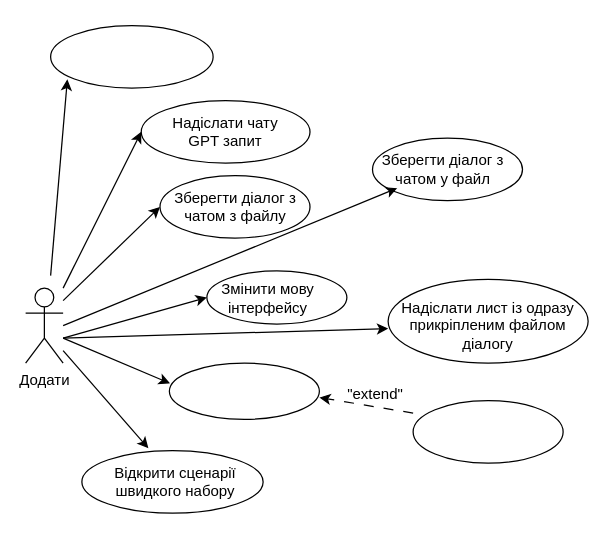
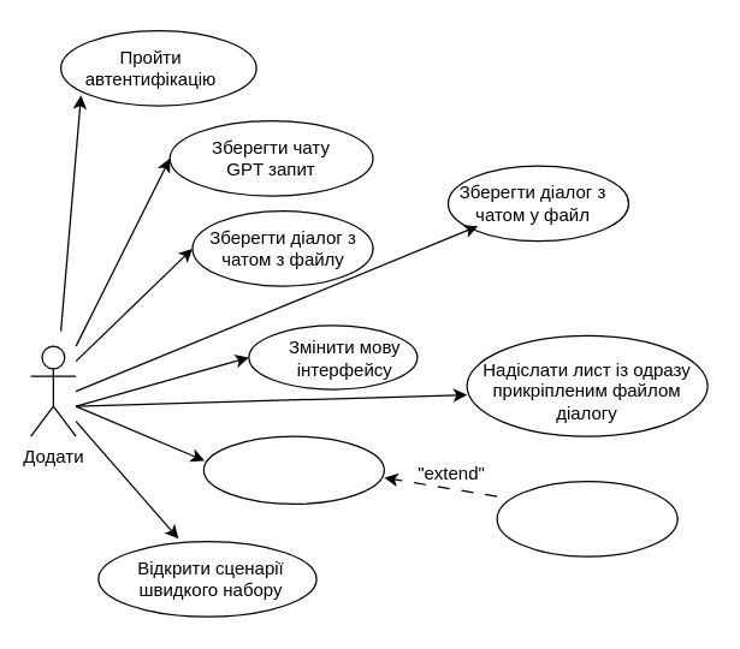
  <mxCell id="0" />
  <mxCell id="1" parent="0" />
  <mxCell id="2" value="" style="ellipse;whiteSpace=wrap;html=1;" vertex="1" parent="1"><mxGeometry x="310" y="223" width="160" height="67" as="geometry" /></mxCell>
  <mxCell id="3" value="" style="ellipse;whiteSpace=wrap;html=1;" vertex="1" parent="1"><mxGeometry x="165" y="216.25" width="112" height="42.5" as="geometry" /></mxCell>
  <mxCell id="4" value="" style="ellipse;whiteSpace=wrap;html=1;" parent="1" vertex="1"><mxGeometry x="65" y="360" width="145" height="50" as="geometry" /></mxCell>
  <mxCell id="5" value="" style="ellipse;whiteSpace=wrap;html=1;" parent="1" vertex="1"><mxGeometry x="330" y="320" width="120" height="50" as="geometry" /></mxCell>
  <mxCell id="6" value="" style="ellipse;whiteSpace=wrap;html=1;" parent="1" vertex="1"><mxGeometry x="135" y="290" width="120" height="45" as="geometry" /></mxCell>
  <mxCell id="7" value="" style="ellipse;whiteSpace=wrap;html=1;" parent="1" vertex="1"><mxGeometry x="297.5" y="110" width="120" height="50" as="geometry" /></mxCell>
  <mxCell id="8" value="" style="ellipse;whiteSpace=wrap;html=1;" parent="1" vertex="1"><mxGeometry x="127.5" y="140" width="120" height="50" as="geometry" /></mxCell>
  <mxCell id="9" value="" style="ellipse;whiteSpace=wrap;html=1;" parent="1" vertex="1"><mxGeometry x="112.5" y="80" width="135" height="50" as="geometry" /></mxCell>
  <mxCell id="10" value="" style="ellipse;whiteSpace=wrap;html=1;" parent="1" vertex="1"><mxGeometry x="40" y="20" width="130" height="50" as="geometry" /></mxCell>
  <mxCell id="11" value="Додати" style="shape=umlActor;verticalLabelPosition=bottom;verticalAlign=top;html=1;outlineConnect=0;" parent="1" vertex="1"><mxGeometry x="20" y="230" width="30" height="60" as="geometry" /></mxCell>
- <mxCell id="13" value="Надіслати чату GPT запит" style="text;html=1;strokeColor=none;fillColor=none;align=center;verticalAlign=middle;whiteSpace=wrap;rounded=0;" parent="1" vertex="1"><mxGeometry x="135" y="90" width="90" height="30" as="geometry" /></mxCell>
+ <mxCell id="12" value="Пройти автентифікацію" style="text;html=1;strokeColor=none;fillColor=none;align=center;verticalAlign=middle;whiteSpace=wrap;rounded=0;" parent="1" vertex="1"><mxGeometry x="50" y="30" width="100" height="30" as="geometry" /></mxCell>
+ <mxCell id="13" value="Зберегти чату GPT запит" style="text;html=1;strokeColor=none;fillColor=none;align=center;verticalAlign=middle;whiteSpace=wrap;rounded=0;" parent="1" vertex="1"><mxGeometry x="135" y="90" width="90" height="30" as="geometry" /></mxCell>
  <mxCell id="14" value="Зберегти діалог з чатом з файлу" style="text;html=1;strokeColor=none;fillColor=none;align=center;verticalAlign=middle;whiteSpace=wrap;rounded=0;" parent="1" vertex="1"><mxGeometry x="127.5" y="150" width="120" height="30" as="geometry" /></mxCell>
  <mxCell id="15" value="Зберегти діалог з чатом у файл" style="text;html=1;strokeColor=none;fillColor=none;align=center;verticalAlign=middle;whiteSpace=wrap;rounded=0;" parent="1" vertex="1"><mxGeometry x="290" y="120" width="127.5" height="30" as="geometry" /></mxCell>
  <mxCell id="16" value="Відкрити сценарії швидкого набору" style="text;html=1;strokeColor=none;fillColor=none;align=center;verticalAlign=middle;whiteSpace=wrap;rounded=0;" parent="1" vertex="1"><mxGeometry x="80" y="370" width="120" height="30" as="geometry" /></mxCell>
  <mxCell id="17" value="" style="endArrow=classic;html=1;rounded=0;entryX=0.103;entryY=0.86;entryDx=0;entryDy=0;entryPerimeter=0;" parent="1" target="10" edge="1"><mxGeometry width="50" height="50" relative="1" as="geometry"><mxPoint x="40" y="220" as="sourcePoint" /><mxPoint x="90" y="170" as="targetPoint" /></mxGeometry></mxCell>
  <mxCell id="18" value="" style="endArrow=classic;html=1;rounded=0;entryX=0;entryY=0.5;entryDx=0;entryDy=0;" parent="1" target="9" edge="1"><mxGeometry width="50" height="50" relative="1" as="geometry"><mxPoint x="50" y="230" as="sourcePoint" /><mxPoint x="100" y="180" as="targetPoint" /></mxGeometry></mxCell>
  <mxCell id="19" value="" style="endArrow=classic;html=1;rounded=0;entryX=0;entryY=0.5;entryDx=0;entryDy=0;" parent="1" target="14" edge="1"><mxGeometry width="50" height="50" relative="1" as="geometry"><mxPoint x="50" y="240" as="sourcePoint" /><mxPoint x="100" y="190" as="targetPoint" /></mxGeometry></mxCell>
  <mxCell id="20" value="" style="endArrow=classic;html=1;rounded=0;" parent="1" target="15" edge="1"><mxGeometry width="50" height="50" relative="1" as="geometry"><mxPoint x="50" y="260" as="sourcePoint" /><mxPoint x="100" y="210" as="targetPoint" /></mxGeometry></mxCell>
  <mxCell id="21" value="" style="endArrow=classic;html=1;rounded=0;entryX=0.004;entryY=0.36;entryDx=0;entryDy=0;entryPerimeter=0;" parent="1" target="6" edge="1"><mxGeometry width="50" height="50" relative="1" as="geometry"><mxPoint x="50" y="270" as="sourcePoint" /><mxPoint x="100" y="220" as="targetPoint" /></mxGeometry></mxCell>
  <mxCell id="22" value="" style="endArrow=classic;html=1;rounded=0;entryX=0.367;entryY=-0.037;entryDx=0;entryDy=0;entryPerimeter=0;" parent="1" target="4" edge="1"><mxGeometry width="50" height="50" relative="1" as="geometry"><mxPoint x="50" y="280" as="sourcePoint" /><mxPoint x="100" y="230" as="targetPoint" /></mxGeometry></mxCell>
  <mxCell id="23" value="" style="endArrow=classic;html=1;rounded=0;entryX=1;entryY=0.611;entryDx=0;entryDy=0;entryPerimeter=0;dashed=1;dashPattern=8 8;" parent="1" target="6" edge="1"><mxGeometry width="50" height="50" relative="1" as="geometry"><mxPoint x="330" y="330" as="sourcePoint" /><mxPoint x="290" y="280" as="targetPoint" /></mxGeometry></mxCell>
  <mxCell id="24" value="&quot;extend&quot;" style="text;html=1;strokeColor=none;fillColor=none;align=center;verticalAlign=middle;whiteSpace=wrap;rounded=0;" parent="1" vertex="1"><mxGeometry x="270" y="300" width="60" height="30" as="geometry" /></mxCell>
  <mxCell id="25" value="Надіслати лист із одразу прикріпленим файлом діалогу" style="text;html=1;strokeColor=none;fillColor=none;align=center;verticalAlign=middle;whiteSpace=wrap;rounded=0;" vertex="1" parent="1"><mxGeometry x="310" y="235" width="160" height="50" as="geometry" /></mxCell>
- <mxCell id="26" value="Змінити мову інтерфейсу" style="text;html=1;strokeColor=none;fillColor=none;align=center;verticalAlign=middle;whiteSpace=wrap;rounded=0;" vertex="1" parent="1"><mxGeometry x="173" y="222.5" width="82" height="30" as="geometry" /></mxCell>
+ <mxCell id="26" value="Змінити мову інтерфейсу" style="text;html=1;strokeColor=none;fillColor=none;align=center;verticalAlign=middle;whiteSpace=wrap;rounded=0;" vertex="1" parent="1"><mxGeometry x="188" y="222.5" width="82" height="30" as="geometry" /></mxCell>
  <mxCell id="27" value="" style="endArrow=classic;html=1;rounded=0;entryX=0;entryY=0.5;entryDx=0;entryDy=0;" edge="1" parent="1" target="3"><mxGeometry width="50" height="50" relative="1" as="geometry"><mxPoint x="50" y="270" as="sourcePoint" /><mxPoint x="100" y="220" as="targetPoint" /></mxGeometry></mxCell>
  <mxCell id="28" value="" style="endArrow=classic;html=1;rounded=0;" edge="1" parent="1" target="25"><mxGeometry width="50" height="50" relative="1" as="geometry"><mxPoint x="50" y="270" as="sourcePoint" /><mxPoint x="100" y="220" as="targetPoint" /></mxGeometry></mxCell>
